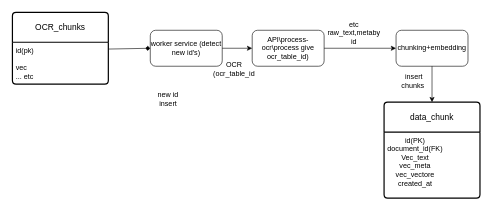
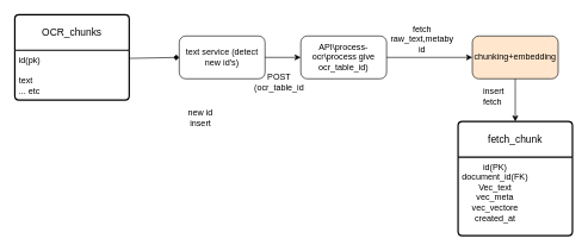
  <mxCell id="0" />
  <mxCell id="1" parent="0" />
- <mxCell id="2" value="worker service (detect new id's)" style="rounded=1;whiteSpace=wrap;html=1;" vertex="1" parent="1"><mxGeometry x="250" y="50" width="120" height="60" as="geometry" /></mxCell>
+ <mxCell id="2" value="text service (detect new id's)" style="rounded=1;whiteSpace=wrap;html=1;" vertex="1" parent="1"><mxGeometry x="250" y="50" width="120" height="60" as="geometry" /></mxCell>
  <mxCell id="3" value="OCR_chunks" style="swimlane;childLayout=stackLayout;horizontal=1;startSize=50;horizontalStack=0;rounded=1;fontSize=14;fontStyle=0;strokeWidth=2;resizeParent=0;resizeLast=1;shadow=0;dashed=0;align=center;arcSize=4;whiteSpace=wrap;html=1;" vertex="1" parent="1"><mxGeometry x="20" y="20" width="160" height="120" as="geometry" /></mxCell>
- <mxCell id="4" value="id(pk)&lt;div&gt;&lt;br&gt;&lt;div&gt;vec&lt;/div&gt;&lt;/div&gt;&lt;div&gt;... etc&lt;/div&gt;" style="align=left;strokeColor=none;fillColor=none;spacingLeft=4;spacingRight=4;fontSize=12;verticalAlign=top;resizable=0;rotatable=0;part=1;html=1;whiteSpace=wrap;" vertex="1" parent="3"><mxGeometry y="50" width="160" height="70" as="geometry" /></mxCell>
+ <mxCell id="4" value="id(pk)&lt;div&gt;&lt;br&gt;&lt;div&gt;text&lt;/div&gt;&lt;/div&gt;&lt;div&gt;... etc&lt;/div&gt;" style="align=left;strokeColor=none;fillColor=none;spacingLeft=4;spacingRight=4;fontSize=12;verticalAlign=top;resizable=0;rotatable=0;part=1;html=1;whiteSpace=wrap;" vertex="1" parent="3"><mxGeometry y="50" width="160" height="70" as="geometry" /></mxCell>
  <mxCell id="5" value="" style="endArrow=diamond;html=1;rounded=0;entryX=0;entryY=0.5;entryDx=0;entryDy=0;exitX=1.004;exitY=0.162;exitDx=0;exitDy=0;exitPerimeter=0;" edge="1" parent="1" source="4" target="2"><mxGeometry width="50" height="50" relative="1" as="geometry"><mxPoint x="180" y="90" as="sourcePoint" /><mxPoint x="230" y="40" as="targetPoint" /></mxGeometry></mxCell>
  <mxCell id="6" value="new id insert" style="text;html=1;align=center;verticalAlign=middle;whiteSpace=wrap;rounded=0;" vertex="1" parent="1"><mxGeometry x="250" y="150" width="60" height="30" as="geometry" /></mxCell>
  <mxCell id="7" value="" style="endArrow=classic;html=1;rounded=0;" edge="1" parent="1"><mxGeometry width="50" height="50" relative="1" as="geometry"><mxPoint x="370" y="80" as="sourcePoint" /><mxPoint x="420" y="80" as="targetPoint" /></mxGeometry></mxCell>
  <mxCell id="8" value="API\process-ocr\process give ocr_table_id)" style="rounded=1;whiteSpace=wrap;html=1;" vertex="1" parent="1"><mxGeometry x="420" y="50" width="120" height="60" as="geometry" /></mxCell>
  <mxCell id="9" value="" style="endArrow=classic;html=1;rounded=0;" edge="1" parent="1"><mxGeometry width="50" height="50" relative="1" as="geometry"><mxPoint x="540" y="80" as="sourcePoint" /><mxPoint x="660" y="80" as="targetPoint" /></mxGeometry></mxCell>
- <mxCell id="10" value="etc raw_text,metaby id" style="text;html=1;align=center;verticalAlign=middle;whiteSpace=wrap;rounded=0;" vertex="1" parent="1"><mxGeometry x="550" y="40" width="80" height="30" as="geometry" /></mxCell>
- <mxCell id="11" value="OCR (ocr_table_id" style="text;html=1;align=center;verticalAlign=middle;whiteSpace=wrap;rounded=0;" vertex="1" parent="1"><mxGeometry x="360" y="100" width="60" height="30" as="geometry" /></mxCell>
- <mxCell id="12" value="chunking+embedding" style="rounded=1;whiteSpace=wrap;html=1;" vertex="1" parent="1"><mxGeometry x="660" y="50" width="120" height="60" as="geometry" /></mxCell>
+ <mxCell id="10" value="fetch raw_text,metaby id" style="text;html=1;align=center;verticalAlign=middle;whiteSpace=wrap;rounded=0;" vertex="1" parent="1"><mxGeometry x="550" y="40" width="80" height="30" as="geometry" /></mxCell>
+ <mxCell id="11" value="POST (ocr_table_id" style="text;html=1;align=center;verticalAlign=middle;whiteSpace=wrap;rounded=0;" vertex="1" parent="1"><mxGeometry x="360" y="100" width="60" height="30" as="geometry" /></mxCell>
+ <mxCell id="12" value="chunking+embedding" style="rounded=1;whiteSpace=wrap;html=1;fillColor=#ffe6cc;" vertex="1" parent="1"><mxGeometry x="660" y="50" width="120" height="60" as="geometry" /></mxCell>
  <mxCell id="13" value="" style="endArrow=classic;html=1;rounded=0;" edge="1" parent="1"><mxGeometry width="50" height="50" relative="1" as="geometry"><mxPoint x="720" y="110" as="sourcePoint" /><mxPoint x="720" y="170" as="targetPoint" /></mxGeometry></mxCell>
- <mxCell id="14" value="data_chunk" style="swimlane;childLayout=stackLayout;horizontal=1;startSize=50;horizontalStack=0;rounded=1;fontSize=14;fontStyle=0;strokeWidth=2;resizeParent=0;resizeLast=1;shadow=0;dashed=0;align=center;arcSize=4;whiteSpace=wrap;html=1;" vertex="1" parent="1"><mxGeometry x="640" y="170" width="160" height="160" as="geometry" /></mxCell>
+ <mxCell id="14" value="fetch_chunk" style="swimlane;childLayout=stackLayout;horizontal=1;startSize=50;horizontalStack=0;rounded=1;fontSize=14;fontStyle=0;strokeWidth=2;resizeParent=0;resizeLast=1;shadow=0;dashed=0;align=center;arcSize=4;whiteSpace=wrap;html=1;" vertex="1" parent="1"><mxGeometry x="640" y="170" width="160" height="160" as="geometry" /></mxCell>
  <mxCell id="15" value="&lt;div style=&quot;text-align: center;&quot;&gt;&lt;span style=&quot;background-color: transparent; color: light-dark(rgb(0, 0, 0), rgb(255, 255, 255));&quot;&gt;id(PK)&lt;/span&gt;&lt;/div&gt;&lt;div style=&quot;text-align: center;&quot;&gt;document_id(FK)&lt;/div&gt;&lt;div style=&quot;text-align: center;&quot;&gt;&lt;span style=&quot;background-color: transparent; color: light-dark(rgb(0, 0, 0), rgb(255, 255, 255));&quot;&gt;Vec_text&lt;/span&gt;&lt;/div&gt;&lt;div style=&quot;text-align: center;&quot;&gt;vec_meta&lt;/div&gt;&lt;div style=&quot;text-align: center;&quot;&gt;vec_vectore&lt;/div&gt;&lt;div style=&quot;text-align: center;&quot;&gt;created_at&lt;/div&gt;" style="align=left;strokeColor=none;fillColor=none;spacingLeft=4;spacingRight=4;fontSize=12;verticalAlign=top;resizable=0;rotatable=0;part=1;html=1;whiteSpace=wrap;" vertex="1" parent="14"><mxGeometry y="50" width="160" height="110" as="geometry" /></mxCell>
- <mxCell id="16" value="insert chunks&amp;nbsp;" style="text;html=1;align=center;verticalAlign=middle;whiteSpace=wrap;rounded=0;" vertex="1" parent="1"><mxGeometry x="660" y="120" width="60" height="30" as="geometry" /></mxCell>
+ <mxCell id="16" value="insert fetch&amp;nbsp;" style="text;html=1;align=center;verticalAlign=middle;whiteSpace=wrap;rounded=0;" vertex="1" parent="1"><mxGeometry x="660" y="120" width="60" height="30" as="geometry" /></mxCell>
